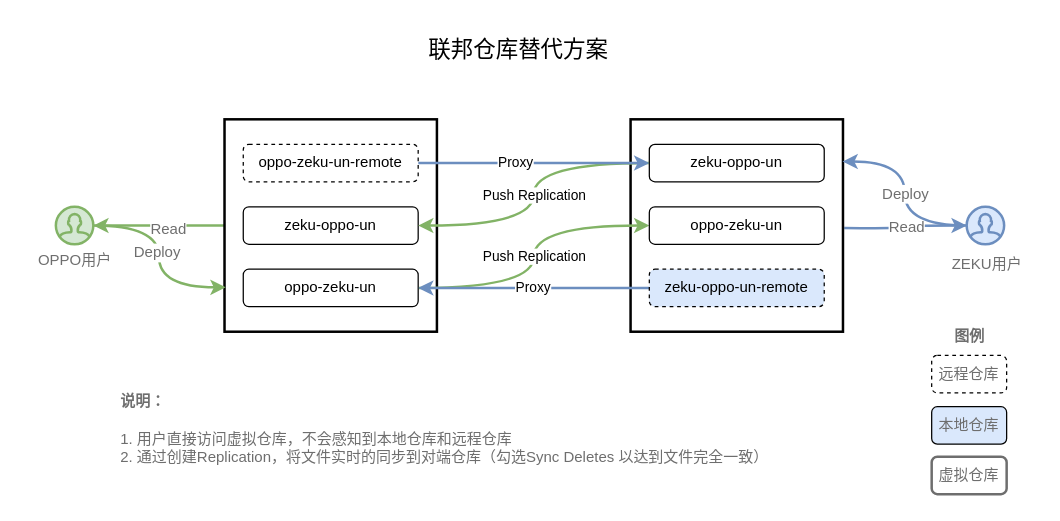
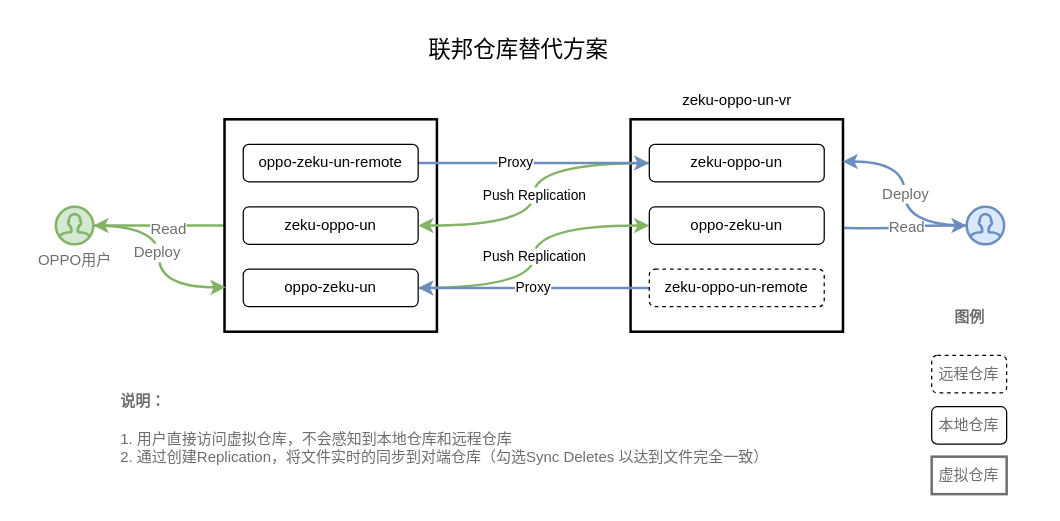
  <mxCell id="0" />
  <mxCell id="1" parent="0" />
  <mxCell id="2" value="Read" style="edgeStyle=orthogonalEdgeStyle;curved=1;rounded=0;orthogonalLoop=1;jettySize=auto;html=1;strokeWidth=2;fontSize=12;fontColor=#6E6E6E;fillColor=#dae8fc;strokeColor=#6c8ebf;" edge="1" parent="1" target="28"><mxGeometry relative="1" as="geometry"><mxPoint x="675" y="182" as="sourcePoint" /></mxGeometry></mxCell>
  <mxCell id="3" value="" style="whiteSpace=wrap;html=1;aspect=fixed;strokeWidth=2;" vertex="1" parent="1"><mxGeometry x="504" y="95" width="170" height="170" as="geometry" /></mxCell>
  <mxCell id="4" value="" style="edgeStyle=orthogonalEdgeStyle;curved=1;rounded=0;orthogonalLoop=1;jettySize=auto;html=1;strokeWidth=2;fontSize=12;fontColor=#6E6E6E;fillColor=#d5e8d4;strokeColor=#82b366;" edge="1" parent="1" source="6" target="26"><mxGeometry relative="1" as="geometry" /></mxCell>
  <mxCell id="5" value="Read" style="edgeLabel;html=1;align=center;verticalAlign=middle;resizable=0;points=[];fontSize=12;fontColor=#6E6E6E;" vertex="1" connectable="0" parent="4"><mxGeometry x="-0.133" y="2" relative="1" as="geometry"><mxPoint as="offset" /></mxGeometry></mxCell>
  <mxCell id="6" value="" style="whiteSpace=wrap;html=1;aspect=fixed;strokeWidth=2;" vertex="1" parent="1"><mxGeometry x="179" y="95" width="170" height="170" as="geometry" /></mxCell>
  <mxCell id="7" value="Push Replication" style="edgeStyle=orthogonalEdgeStyle;rounded=0;orthogonalLoop=1;jettySize=auto;html=1;entryX=0;entryY=0.5;entryDx=0;entryDy=0;curved=1;strokeWidth=2;fillColor=#d5e8d4;strokeColor=#82b366;" edge="1" parent="1" source="8" target="9"><mxGeometry relative="1" as="geometry" /></mxCell>
  <mxCell id="8" value="oppo-zeku-un" style="rounded=1;whiteSpace=wrap;html=1;" vertex="1" parent="1"><mxGeometry x="194" y="215" width="140" height="30" as="geometry" /></mxCell>
  <mxCell id="9" value="oppo-zeku-un" style="rounded=1;whiteSpace=wrap;html=1;" vertex="1" parent="1"><mxGeometry x="519" y="165" width="140" height="30" as="geometry" /></mxCell>
  <mxCell id="10" value="zeku-oppo-un" style="rounded=1;whiteSpace=wrap;html=1;" vertex="1" parent="1"><mxGeometry x="194" y="165" width="140" height="30" as="geometry" /></mxCell>
  <mxCell id="11" value="Push Replication" style="edgeStyle=orthogonalEdgeStyle;rounded=0;orthogonalLoop=1;jettySize=auto;html=1;entryX=1;entryY=0.5;entryDx=0;entryDy=0;curved=1;strokeWidth=2;fillColor=#d5e8d4;strokeColor=#82b366;" edge="1" parent="1" source="12" target="10"><mxGeometry relative="1" as="geometry"><mxPoint x="454" y="180" as="targetPoint" /></mxGeometry></mxCell>
  <mxCell id="12" value="zeku-oppo-un" style="rounded=1;whiteSpace=wrap;html=1;" vertex="1" parent="1"><mxGeometry x="519" y="115" width="140" height="30" as="geometry" /></mxCell>
  <mxCell id="13" style="edgeStyle=none;rounded=0;orthogonalLoop=1;jettySize=auto;html=1;entryX=0;entryY=0.5;entryDx=0;entryDy=0;strokeWidth=2;fillColor=#dae8fc;strokeColor=#6c8ebf;" edge="1" parent="1" source="15" target="12"><mxGeometry relative="1" as="geometry" /></mxCell>
  <mxCell id="14" value="Proxy" style="edgeLabel;html=1;align=center;verticalAlign=middle;resizable=0;points=[];" vertex="1" connectable="0" parent="13"><mxGeometry x="-0.172" y="1" relative="1" as="geometry"><mxPoint as="offset" /></mxGeometry></mxCell>
- <mxCell id="15" value="oppo-zeku-un-remote" style="rounded=1;whiteSpace=wrap;html=1;dashed=1;" vertex="1" parent="1"><mxGeometry x="194" y="115" width="140" height="30" as="geometry" /></mxCell>
+ <mxCell id="15" value="oppo-zeku-un-remote" style="rounded=1;whiteSpace=wrap;html=1;dashed=0;" vertex="1" parent="1"><mxGeometry x="194" y="115" width="140" height="30" as="geometry" /></mxCell>
  <mxCell id="16" value="Proxy" style="edgeStyle=none;rounded=0;orthogonalLoop=1;jettySize=auto;html=1;entryX=1;entryY=0.5;entryDx=0;entryDy=0;strokeWidth=2;fillColor=#dae8fc;strokeColor=#6c8ebf;" edge="1" parent="1" source="17" target="8"><mxGeometry relative="1" as="geometry" /></mxCell>
- <mxCell id="17" value="zeku-oppo-un-remote" style="rounded=1;whiteSpace=wrap;html=1;dashed=1;fillColor=#dae8fc;" vertex="1" parent="1"><mxGeometry x="519" y="215" width="140" height="30" as="geometry" /></mxCell>
+ <mxCell id="17" value="zeku-oppo-un-remote" style="rounded=1;whiteSpace=wrap;html=1;dashed=1;" vertex="1" parent="1"><mxGeometry x="519" y="215" width="140" height="30" as="geometry" /></mxCell>
+ <mxCell id="18" value="zeku-oppo-un-vr" style="text;html=1;align=center;verticalAlign=middle;resizable=0;points=[];autosize=1;strokeColor=none;fillColor=none;" vertex="1" parent="1"><mxGeometry x="534" y="65" width="110" height="30" as="geometry" /></mxCell>
  <mxCell id="19" value="联邦仓库替代方案" style="text;html=1;align=center;verticalAlign=middle;resizable=0;points=[];autosize=1;strokeColor=none;fillColor=none;fontSize=18;" vertex="1" parent="1"><mxGeometry x="329" y="20" width="170" height="40" as="geometry" /></mxCell>
- <mxCell id="20" value="图例" style="text;html=1;align=center;verticalAlign=middle;resizable=0;points=[];autosize=1;strokeColor=none;fillColor=none;fontSize=12;fontColor=#6E6E6E;fontStyle=1" vertex="1" parent="1"><mxGeometry x="754" y="256" width="42" height="26" as="geometry" /></mxCell>
+ <mxCell id="20" value="图例" style="text;html=1;align=center;verticalAlign=middle;resizable=0;points=[];autosize=1;strokeColor=none;fillColor=none;fontSize=12;fontColor=#6E6E6E;fontStyle=1" vertex="1" parent="1"><mxGeometry x="754" y="241" width="42" height="26" as="geometry" /></mxCell>
  <mxCell id="21" value="远程仓库" style="rounded=1;whiteSpace=wrap;html=1;dashed=1;fontColor=#6E6E6E;" vertex="1" parent="1"><mxGeometry x="745" y="284" width="60" height="30" as="geometry" /></mxCell>
- <mxCell id="22" value="本地仓库" style="rounded=1;whiteSpace=wrap;html=1;fontColor=#6E6E6E;fillColor=#dae8fc;" vertex="1" parent="1"><mxGeometry x="745" y="325" width="60" height="30" as="geometry" /></mxCell>
- <mxCell id="23" value="虚拟仓库" style="whiteSpace=wrap;html=1;strokeWidth=2;fontSize=12;fontColor=#6E6E6E;strokeColor=#6E6E6E;rounded=1;" vertex="1" parent="1"><mxGeometry x="745" y="365" width="60" height="30" as="geometry" /></mxCell>
+ <mxCell id="22" value="本地仓库" style="rounded=1;whiteSpace=wrap;html=1;fontColor=#6E6E6E;" vertex="1" parent="1"><mxGeometry x="745" y="325" width="60" height="30" as="geometry" /></mxCell>
+ <mxCell id="23" value="虚拟仓库" style="rounded=0;whiteSpace=wrap;html=1;strokeWidth=2;fontSize=12;fontColor=#6E6E6E;strokeColor=#6E6E6E;" vertex="1" parent="1"><mxGeometry x="745" y="365" width="60" height="30" as="geometry" /></mxCell>
  <mxCell id="24" style="edgeStyle=orthogonalEdgeStyle;curved=1;rounded=0;orthogonalLoop=1;jettySize=auto;html=1;strokeWidth=2;fontSize=12;fontColor=#6E6E6E;fillColor=#d5e8d4;strokeColor=#82b366;entryX=0.005;entryY=0.791;entryDx=0;entryDy=0;entryPerimeter=0;" edge="1" parent="1" source="26" target="6"><mxGeometry relative="1" as="geometry"><mxPoint x="173" y="232" as="targetPoint" /></mxGeometry></mxCell>
  <mxCell id="25" value="Deploy" style="edgeLabel;html=1;align=center;verticalAlign=middle;resizable=0;points=[];fontSize=12;fontColor=#6E6E6E;" vertex="1" connectable="0" parent="24"><mxGeometry x="-0.051" y="-2" relative="1" as="geometry"><mxPoint as="offset" /></mxGeometry></mxCell>
  <mxCell id="26" value="" style="html=1;verticalLabelPosition=bottom;align=center;labelBackgroundColor=#ffffff;verticalAlign=top;strokeWidth=2;strokeColor=#82b366;shadow=0;dashed=0;shape=mxgraph.ios7.icons.user;fontSize=12;fillColor=#d5e8d4;" vertex="1" parent="1"><mxGeometry x="44" y="165" width="30" height="30" as="geometry" /></mxCell>
  <mxCell id="27" value="Deploy" style="edgeStyle=orthogonalEdgeStyle;curved=1;rounded=0;orthogonalLoop=1;jettySize=auto;html=1;entryX=0.998;entryY=0.199;entryDx=0;entryDy=0;entryPerimeter=0;strokeWidth=2;fontSize=12;fontColor=#6E6E6E;fillColor=#dae8fc;strokeColor=#6c8ebf;" edge="1" parent="1" source="28" target="3"><mxGeometry relative="1" as="geometry"><mxPoint x="699.34" y="132.23" as="targetPoint" /></mxGeometry></mxCell>
  <mxCell id="28" value="" style="html=1;verticalLabelPosition=bottom;align=center;labelBackgroundColor=#ffffff;verticalAlign=top;strokeWidth=2;strokeColor=#6c8ebf;shadow=0;dashed=0;shape=mxgraph.ios7.icons.user;fontSize=12;fillColor=#dae8fc;" vertex="1" parent="1"><mxGeometry x="773" y="165" width="30" height="30" as="geometry" /></mxCell>
  <mxCell id="29" value="OPPO用户" style="text;html=1;align=center;verticalAlign=middle;resizable=0;points=[];autosize=1;strokeColor=none;fillColor=none;fontSize=12;fontColor=#6E6E6E;" vertex="1" parent="1"><mxGeometry x="20.5" y="195" width="77" height="26" as="geometry" /></mxCell>
- <mxCell id="30" value="ZEKU用户" style="text;html=1;align=center;verticalAlign=middle;resizable=0;points=[];autosize=1;strokeColor=none;fillColor=none;fontSize=12;fontColor=#6E6E6E;" vertex="1" parent="1"><mxGeometry x="751.5" y="198" width="74" height="26" as="geometry" /></mxCell>
  <mxCell id="31" value="&lt;h4&gt;说明：&lt;/h4&gt;1. 用户直接访问虚拟仓库，不会感知到本地仓库和远程仓库&lt;br&gt;2. 通过创建Replication，将文件实时的同步到对端仓库（勾选Sync Deletes 以达到文件完全一致）" style="text;html=1;align=left;verticalAlign=middle;resizable=0;points=[];autosize=1;strokeColor=none;fillColor=none;fontSize=12;fontColor=#6E6E6E;" vertex="1" parent="1"><mxGeometry x="94" y="291" width="537" height="87" as="geometry" /></mxCell>
